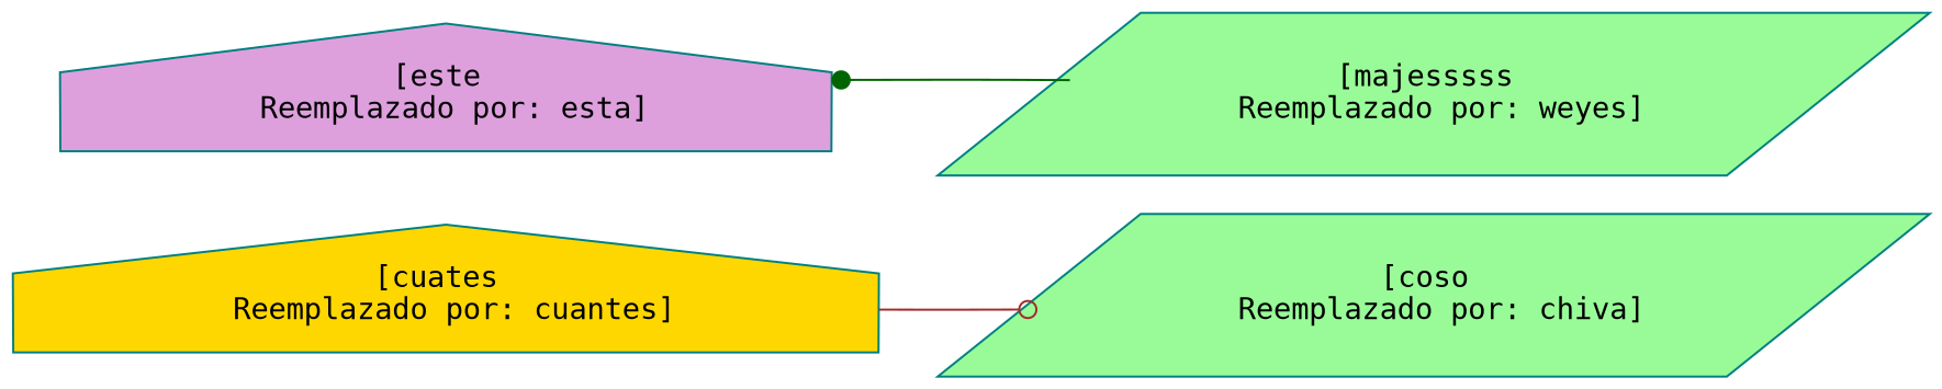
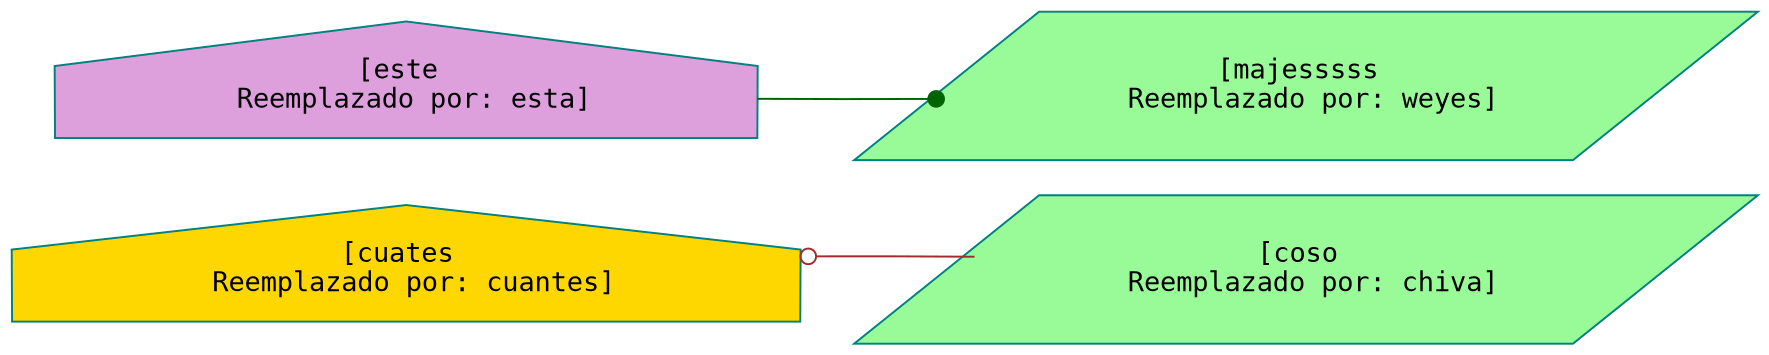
  digraph {
    fontname="DejaVu Sans Mono"
    rankdir=LR
    node [color=teal fillcolor=palegreen fontname="DejaVu Sans Mono" shape=house style=filled]
    edge [fontname="DejaVu Sans Mono"]
    "[cuates \n Reemplazado por: cuantes]" [fillcolor=gold]
    "[coso \n Reemplazado por: chiva]" [shape=parallelogram]
    "[este \n Reemplazado por: esta]" [fillcolor=plum]
    "[majesssss \n Reemplazado por: weyes]" [shape=parallelogram]
-   "[cuates \n Reemplazado por: cuantes]" -> "[coso \n Reemplazado por: chiva]" [arrowhead=odot color=brown]
-   "[majesssss \n Reemplazado por: weyes]" -> "[este \n Reemplazado por: esta]" [arrowhead=dot color=darkgreen]
+   "[coso \n Reemplazado por: chiva]" -> "[cuates \n Reemplazado por: cuantes]" [arrowhead=odot color=brown]
+   "[este \n Reemplazado por: esta]" -> "[majesssss \n Reemplazado por: weyes]" [arrowhead=dot color=darkgreen]
  }
